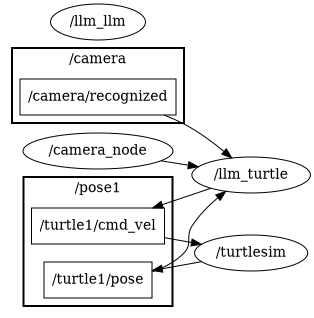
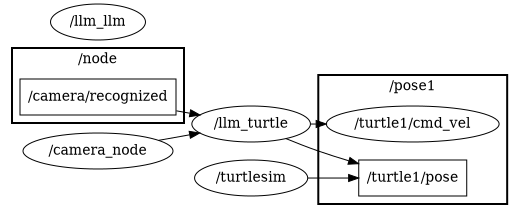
  digraph {
    compound=True
    rank=same
    rankdir=LR
    ranksep=0.2
    node [shape=ellipse]
    edge [penwidth=1]
    n1 [height=0.5 label="/camera/recognized" shape=box width=2.1667]
-   n2 [height=0.5 label="/turtle1/cmd_vel" shape=box width=1.8472]
+   n2 [height=0.5 label="/turtle1/cmd_vel" width=1.8472]
    n3 [height=0.5 label="/turtle1/pose" shape=box width=1.5]
    n4 [height=0.5 label="/llm_turtle" width=1.6429]
    n5 [height=0.5 label="/turtlesim" width=1.5707]
    n6 [height=0.5 label="/camera_node" width=2.0762]
    n7 [height=0.5 label="/llm_llm" width=1.3179]
    subgraph cluster_1 {
-     label="/camera"
+     label="/node"
      style=bold
      n1
    }
    subgraph cluster_2 {
      label="/pose1"
      style=bold
      n2
      n3
    }
    n1 -> n4
-   n2 -> n5
-   n3 -> n4
+   n4 -> n3
    n4 -> n2
    n5 -> n3
    n6 -> n4
  }
